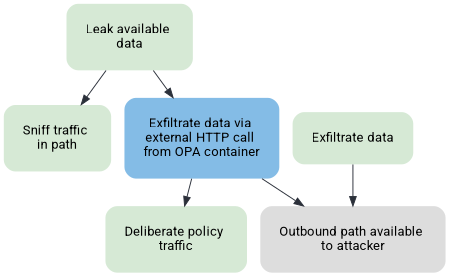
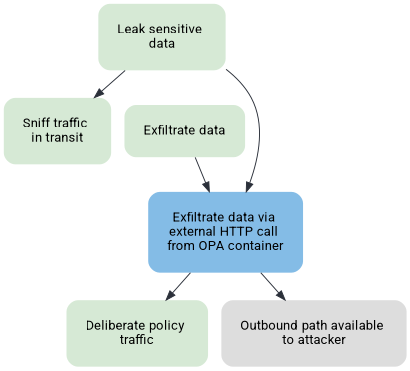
  digraph {
    fontname=Roboto
    labelloc=t
    nodesep=0.2
    rankdir=TB
    ranksep=0.4
    splines=true
    node [color="#D6E9D5" fontname=Roboto margin=0.28 shape=plaintext style="filled, rounded"]
    edge [color="#2B303A" fontname=Roboto]
    n1 [label="Exfiltrate data"]
-   n2 [label="Sniff traffic \nin path"]
+   n2 [label="Sniff traffic \nin transit"]
    n3 [label="Deliberate policy \ntraffic"]
    n4 [color="#DDDDDD" label="Outbound path available \nto attacker"]
    n5 [color="#84BCE6" label="Exfiltrate data via \nexternal HTTP call \nfrom OPA container"]
-   n6 [label="Leak available \ndata"]
+   n6 [label="Leak sensitive \ndata"]
    subgraph sub_1 {
      rank=same
      n1
      n2
    }
    subgraph sub_2 {
      rank=same
      n3
      n4
    }
-   n1 -> n4
+   n1 -> n5
    n2 -> n1 [style=invis]
    n3 -> n4 [style=invis]
    n5 -> n3
    n5 -> n4
    n6 -> n2
    n6 -> n5
  }
